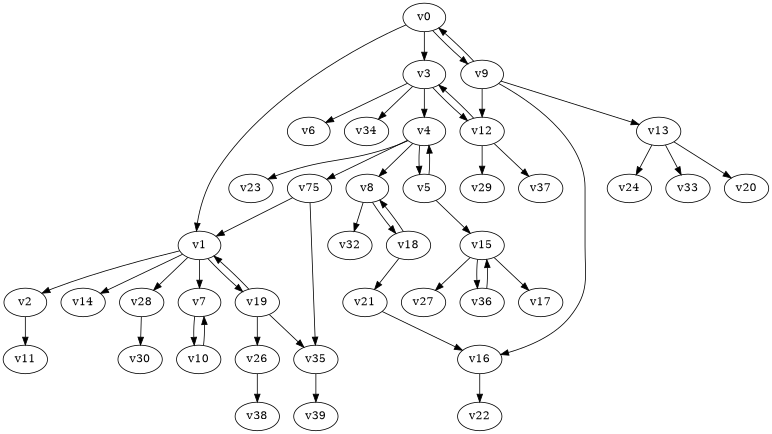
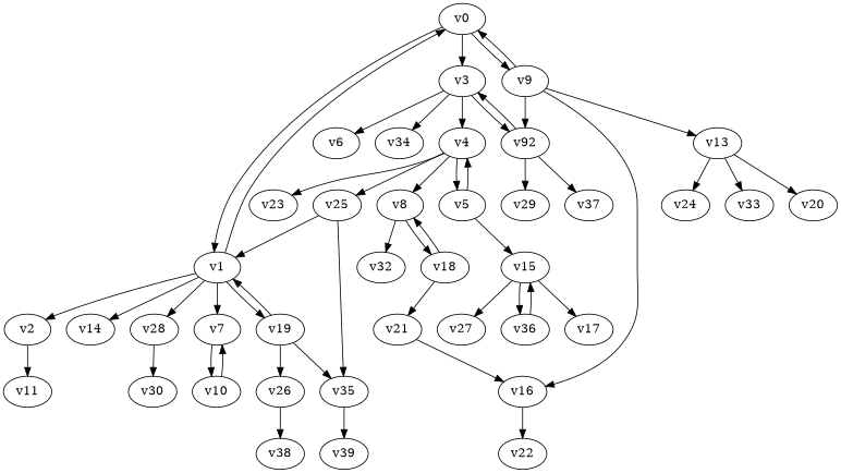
  digraph {
    node [player=0 weight=10]
    v0 [weight=14]
    v1 [player=1]
    v3 [player=1 weight=4]
    v9 [player=1 weight=8]
    v2 [weight=7]
    v7 [player=1 weight=15]
    v14
    v19 [player=1 weight=0]
    v28 [weight=7]
    v4 [weight=-3]
    v6 [weight=12]
-   v12 [weight=-1]
+   v12 [weight=-1 label=v92]
    v34 [weight=13]
    v13 [player=1 weight=9]
    v16 [weight=2]
    v11 [player=1 weight=6]
    v10 [weight=8]
    v26 [weight=11]
    v35 [player=1 weight=12]
    v30 [weight=11]
    v5 [player=1 weight=18]
    v8 [weight=16]
    v23 [player=1 weight=2]
-   v25 [player=1 weight=5 label=v75]
+   v25 [player=1 weight=5]
    v29 [player=1 weight=0]
    v37 [player=1 weight=16]
    v15 [player=1 weight=11]
    v18 [weight=12]
    v32 [weight=-2]
    v17 [player=1 weight=13]
    v27 [player=1 weight=9]
    v36 [weight=7]
    v21 [player=1 weight=2]
    v20 [weight=9]
    v24
    v33 [player=1 weight=14]
    v22 [weight=3]
    v38 [weight=4]
    v39 [player=1 weight=1]
    v0 -> v1
    v0 -> v3
    v0 -> v9
+   v1 -> v0
    v1 -> v2
    v1 -> v7
    v1 -> v14
    v1 -> v19
    v1 -> v28
    v3 -> v4
    v3 -> v6
    v3 -> v12
    v3 -> v34
    v9 -> v0
    v9 -> v12
    v9 -> v13
    v9 -> v16
    v2 -> v11
    v7 -> v10
    v19 -> v1
    v19 -> v26
    v19 -> v35
    v28 -> v30
    v4 -> v5
    v4 -> v8
    v4 -> v23
    v4 -> v25
    v12 -> v3
    v12 -> v29
    v12 -> v37
    v13 -> v20
    v13 -> v24
    v13 -> v33
    v16 -> v22
    v10 -> v7
    v26 -> v38
    v35 -> v39
    v5 -> v4
    v5 -> v15
    v8 -> v18
    v8 -> v32
    v25 -> v1
    v25 -> v35
    v15 -> v17
    v15 -> v27
    v15 -> v36
    v18 -> v8
    v18 -> v21
    v36 -> v15
    v21 -> v16
  }
